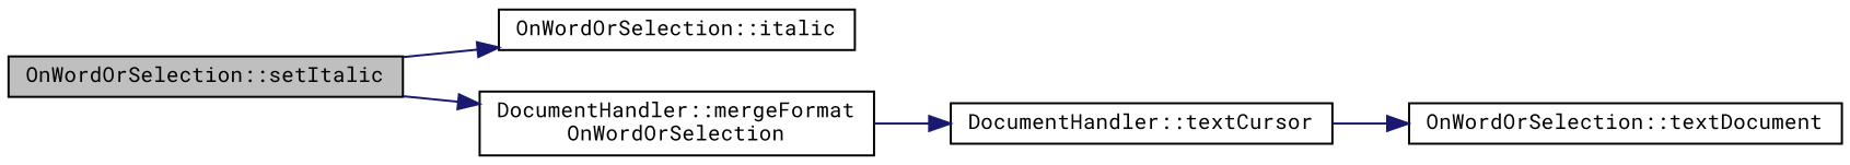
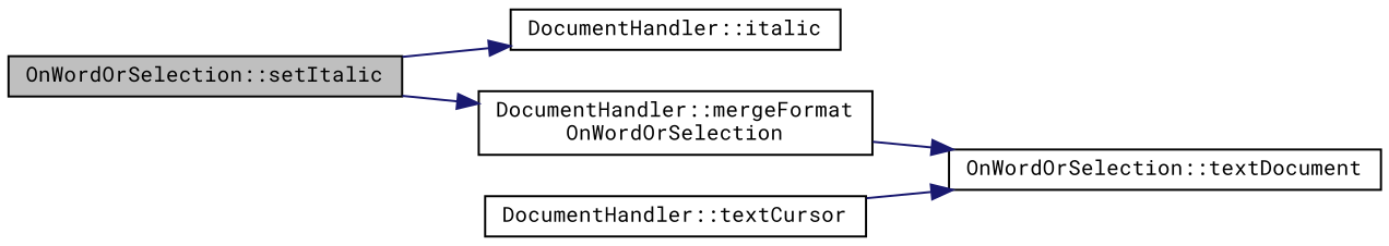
  digraph {
    fontname="Roboto Mono"
    rankdir=LR
    node [color=black fillcolor=white fontname="Roboto Mono" fontsize=10 shape=record style=filled]
    edge [color=midnightblue fontname="Roboto Mono" fontsize=10 labelfontname=Helvetica labelfontsize=10 style=solid]
    n1 [fillcolor=grey75 fontcolor=black height=0.2 label="OnWordOrSelection::setItalic" width=0.4]
-   n2 [height=0.2 label="OnWordOrSelection::italic" width=0.4]
+   n2 [height=0.2 label="DocumentHandler::italic" width=0.4]
    n3 [height=0.2 label="DocumentHandler::mergeFormat\lOnWordOrSelection" width=0.4]
    n4 [height=0.2 label="DocumentHandler::textCursor" width=0.4]
    n5 [height=0.2 label="OnWordOrSelection::textDocument" width=0.4]
    n1 -> n2
    n1 -> n3
-   n3 -> n4
+   n3 -> n5
    n4 -> n5
  }
